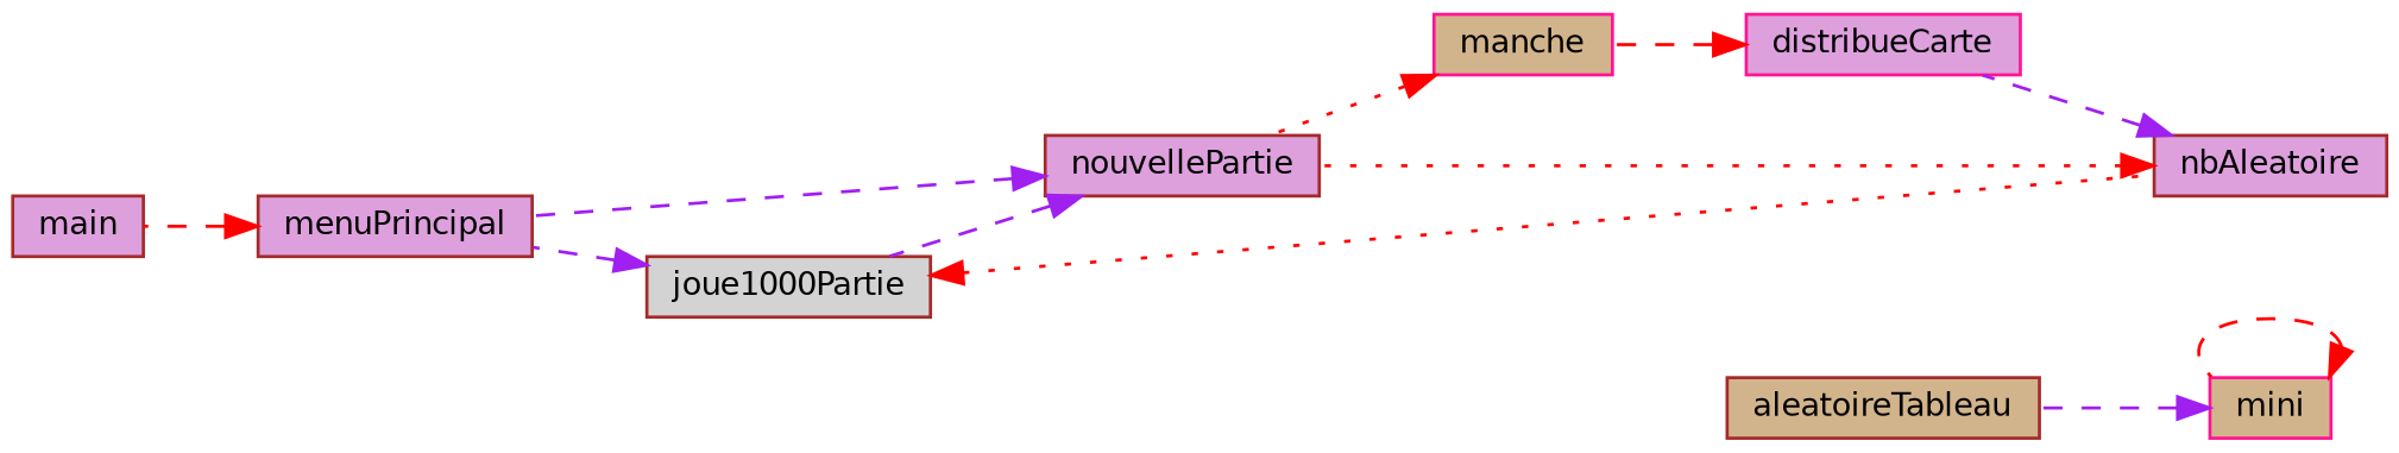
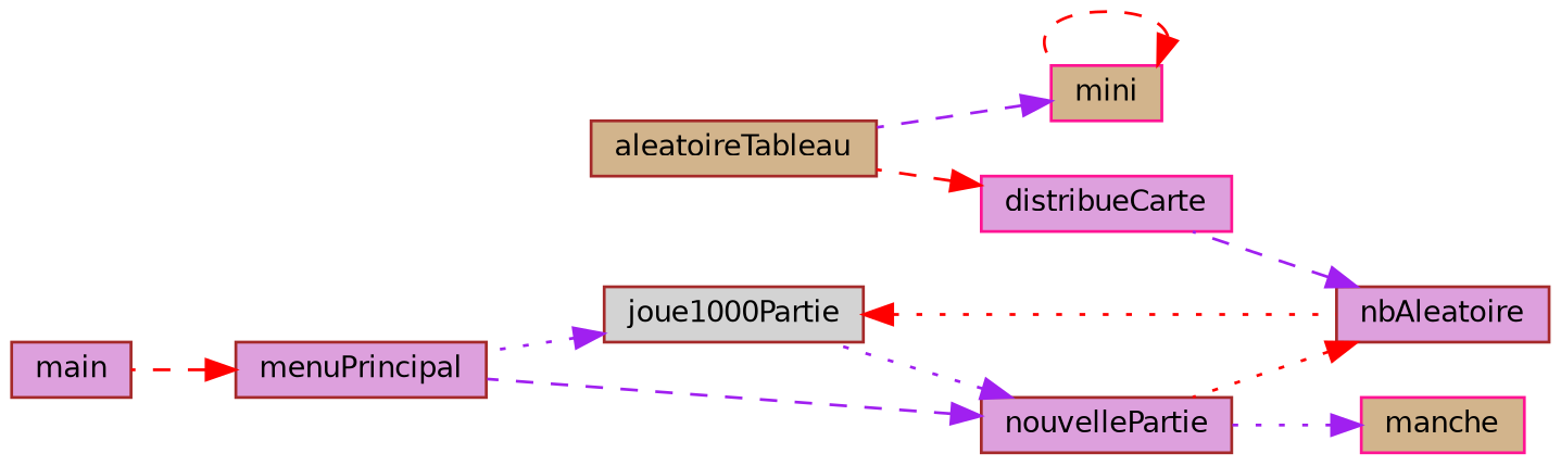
  digraph {
    fontname="DejaVu Sans"
    rankdir=RL
    node [color=brown fillcolor=plum fontname="DejaVu Sans" fontsize=10 shape=record style=filled]
    edge [color=red dir=back fontname="DejaVu Sans" fontsize=10 labelfontname=Helvetica labelfontsize=10 style=dashed]
    n1 [color=deeppink fillcolor=tan fontcolor=black height=0.2 label=mini width=0.4]
    n2 [fillcolor=tan height=0.2 label=aleatoireTableau width=0.4]
    n3 [height=0.2 label=nbAleatoire width=0.4]
    n4 [color=deeppink height=0.2 label=distribueCarte width=0.4]
    n5 [height=0.2 label=nouvellePartie width=0.4]
    n6 [color=deeppink fillcolor=tan height=0.2 label=manche width=0.4]
    n7 [fillcolor=lightgrey height=0.2 label=joue1000Partie width=0.4]
    n8 [height=0.2 label=menuPrincipal width=0.4]
    n9 [height=0.2 label=main width=0.4]
    n1 -> n1
    n1 -> n2 [color=purple]
    n3 -> n4 [color=purple]
    n3 -> n5 [style=dotted]
-   n4 -> n6
-   n5 -> n7 [color=purple]
+   n4 -> n2
+   n5 -> n7 [color=purple style=dotted]
    n5 -> n8 [color=purple]
-   n6 -> n5 [style=dotted]
+   n6 -> n5 [color=purple style=dotted]
    n7 -> n3 [style=dotted]
-   n7 -> n8 [color=purple]
+   n7 -> n8 [color=purple style=dotted]
    n8 -> n9
  }
